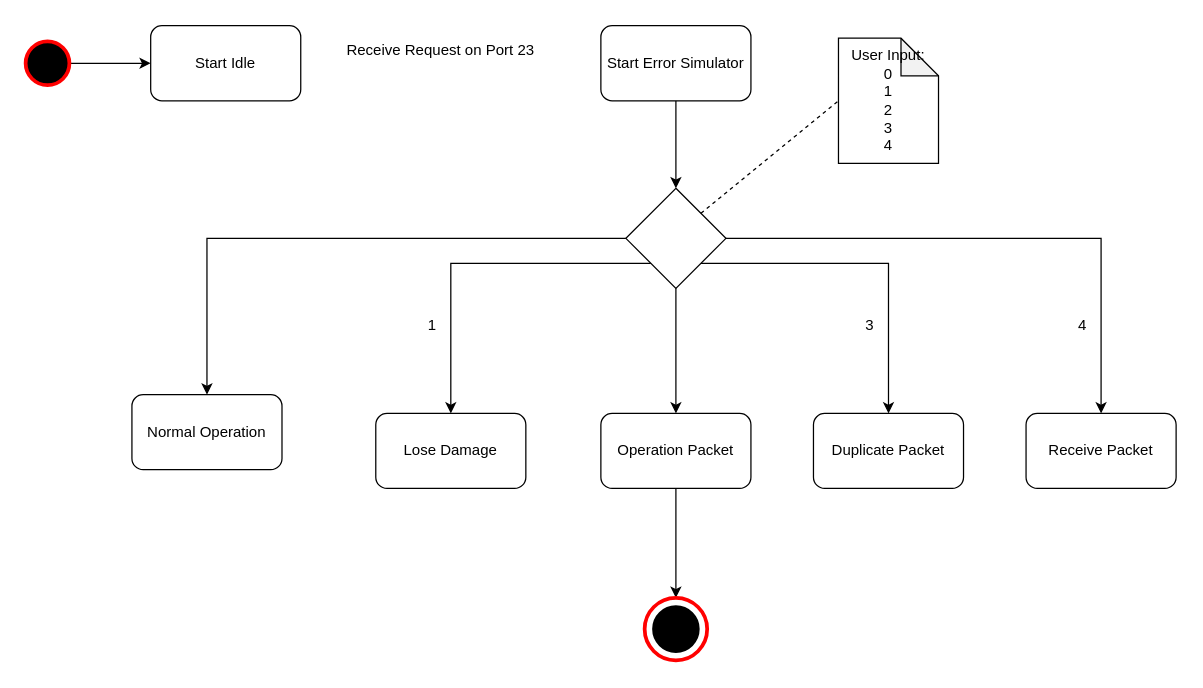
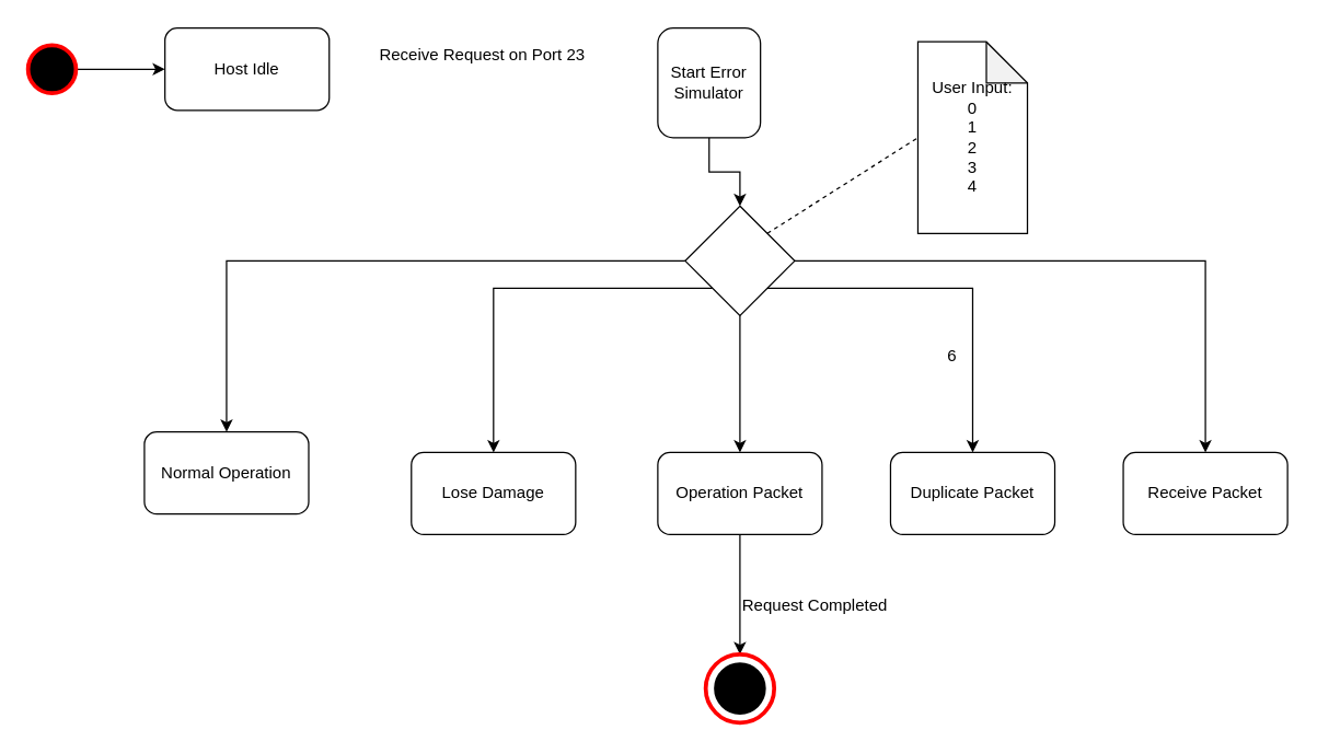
  <mxCell id="0" />
  <mxCell id="1" parent="0" />
- <mxCell id="2" value="&lt;div&gt;Start Idle&lt;/div&gt;" style="rounded=1;whiteSpace=wrap;html=1;" vertex="1" parent="1"><mxGeometry x="120" y="20" width="120" height="60" as="geometry" /></mxCell>
+ <mxCell id="2" value="&lt;div&gt;Host Idle&lt;/div&gt;" style="rounded=1;whiteSpace=wrap;html=1;" vertex="1" parent="1"><mxGeometry x="120" y="20" width="120" height="60" as="geometry" /></mxCell>
  <mxCell id="3" style="edgeStyle=orthogonalEdgeStyle;rounded=0;orthogonalLoop=1;jettySize=auto;html=1;exitX=0.5;exitY=1;exitDx=0;exitDy=0;entryX=0.5;entryY=0;entryDx=0;entryDy=0;" edge="1" parent="1" source="4" target="10"><mxGeometry relative="1" as="geometry" /></mxCell>
- <mxCell id="4" value="Start Error Simulator" style="rounded=1;whiteSpace=wrap;html=1;" vertex="1" parent="1"><mxGeometry x="480" y="20" width="120" height="60" as="geometry" /></mxCell>
+ <mxCell id="4" value="Start Error Simulator" style="rounded=1;whiteSpace=wrap;html=1;" vertex="1" parent="1"><mxGeometry x="480" y="20" width="75" height="80" as="geometry" /></mxCell>
  <mxCell id="5" style="edgeStyle=orthogonalEdgeStyle;rounded=0;orthogonalLoop=1;jettySize=auto;html=1;exitX=0.5;exitY=1;exitDx=0;exitDy=0;" edge="1" parent="1" source="10" target="14"><mxGeometry relative="1" as="geometry" /></mxCell>
  <mxCell id="6" style="edgeStyle=orthogonalEdgeStyle;rounded=0;orthogonalLoop=1;jettySize=auto;html=1;exitX=0;exitY=0.5;exitDx=0;exitDy=0;" edge="1" parent="1" source="10" target="11"><mxGeometry relative="1" as="geometry" /></mxCell>
  <mxCell id="7" style="edgeStyle=orthogonalEdgeStyle;rounded=0;orthogonalLoop=1;jettySize=auto;html=1;exitX=0;exitY=1;exitDx=0;exitDy=0;" edge="1" parent="1" source="10" target="12"><mxGeometry relative="1" as="geometry" /></mxCell>
  <mxCell id="8" style="edgeStyle=orthogonalEdgeStyle;rounded=0;orthogonalLoop=1;jettySize=auto;html=1;exitX=1;exitY=1;exitDx=0;exitDy=0;" edge="1" parent="1" source="10" target="15"><mxGeometry relative="1" as="geometry" /></mxCell>
  <mxCell id="9" style="edgeStyle=orthogonalEdgeStyle;rounded=0;orthogonalLoop=1;jettySize=auto;html=1;exitX=1;exitY=0.5;exitDx=0;exitDy=0;" edge="1" parent="1" source="10" target="16"><mxGeometry relative="1" as="geometry" /></mxCell>
  <mxCell id="10" value="" style="rhombus;whiteSpace=wrap;html=1;" vertex="1" parent="1"><mxGeometry x="500" y="150" width="80" height="80" as="geometry" /></mxCell>
  <mxCell id="11" value="Normal Operation" style="rounded=1;whiteSpace=wrap;html=1;" vertex="1" parent="1"><mxGeometry x="105" y="315" width="120" height="60" as="geometry" /></mxCell>
  <mxCell id="12" value="Lose Damage" style="rounded=1;whiteSpace=wrap;html=1;" vertex="1" parent="1"><mxGeometry x="300" y="330" width="120" height="60" as="geometry" /></mxCell>
  <mxCell id="13" style="edgeStyle=orthogonalEdgeStyle;rounded=0;orthogonalLoop=1;jettySize=auto;html=1;exitX=0.5;exitY=1;exitDx=0;exitDy=0;entryX=0.5;entryY=0;entryDx=0;entryDy=0;" edge="1" parent="1" source="14" target="26"><mxGeometry relative="1" as="geometry" /></mxCell>
  <mxCell id="14" value="Operation Packet" style="rounded=1;whiteSpace=wrap;html=1;" vertex="1" parent="1"><mxGeometry x="480" y="330" width="120" height="60" as="geometry" /></mxCell>
  <mxCell id="15" value="Duplicate Packet" style="rounded=1;whiteSpace=wrap;html=1;" vertex="1" parent="1"><mxGeometry x="650" y="330" width="120" height="60" as="geometry" /></mxCell>
  <mxCell id="16" value="Receive Packet" style="rounded=1;whiteSpace=wrap;html=1;" vertex="1" parent="1"><mxGeometry x="820" y="330" width="120" height="60" as="geometry" /></mxCell>
  <mxCell id="17" value="&lt;div&gt;Receive Request on Port 23&lt;/div&gt;" style="text;html=1;resizable=0;points=[];autosize=1;align=left;verticalAlign=top;spacingTop=-4;" vertex="1" parent="1"><mxGeometry x="275" y="30" width="170" height="20" as="geometry" /></mxCell>
- <mxCell id="18" value="&lt;div&gt;User Input:&lt;/div&gt;&lt;div&gt;0&lt;/div&gt;&lt;div&gt;1&lt;/div&gt;&lt;div&gt;2&lt;/div&gt;&lt;div&gt;3&lt;/div&gt;&lt;div&gt;4&lt;/div&gt;" style="shape=note;whiteSpace=wrap;html=1;backgroundOutline=1;darkOpacity=0.05;" vertex="1" parent="1"><mxGeometry x="670" y="30" width="80" height="100" as="geometry" /></mxCell>
+ <mxCell id="18" value="&lt;div&gt;User Input:&lt;/div&gt;&lt;div&gt;0&lt;/div&gt;&lt;div&gt;1&lt;/div&gt;&lt;div&gt;2&lt;/div&gt;&lt;div&gt;3&lt;/div&gt;&lt;div&gt;4&lt;/div&gt;" style="shape=note;whiteSpace=wrap;html=1;backgroundOutline=1;darkOpacity=0.05;" vertex="1" parent="1"><mxGeometry x="670" y="30" width="80" height="140" as="geometry" /></mxCell>
  <mxCell id="19" value="" style="endArrow=none;dashed=1;html=1;entryX=0;entryY=0.5;entryDx=0;entryDy=0;entryPerimeter=0;exitX=1;exitY=0;exitDx=0;exitDy=0;" edge="1" parent="1" source="10" target="18"><mxGeometry width="50" height="50" relative="1" as="geometry"><mxPoint x="560" y="175" as="sourcePoint" /><mxPoint x="610" y="125" as="targetPoint" /></mxGeometry></mxCell>
- <mxCell id="20" value="1" style="text;html=1;resizable=0;points=[];autosize=1;align=left;verticalAlign=top;spacingTop=-4;" vertex="1" parent="1"><mxGeometry x="340" y="250" width="20" height="20" as="geometry" /></mxCell>
- <mxCell id="21" value="3" style="text;html=1;resizable=0;points=[];autosize=1;align=left;verticalAlign=top;spacingTop=-4;" vertex="1" parent="1"><mxGeometry x="690" y="250" width="20" height="20" as="geometry" /></mxCell>
- <mxCell id="22" value="4" style="text;html=1;resizable=0;points=[];autosize=1;align=left;verticalAlign=top;spacingTop=-4;" vertex="1" parent="1"><mxGeometry x="860" y="250" width="20" height="20" as="geometry" /></mxCell>
+ <mxCell id="21" value="6" style="text;html=1;resizable=0;points=[];autosize=1;align=left;verticalAlign=top;spacingTop=-4;" vertex="1" parent="1"><mxGeometry x="690" y="250" width="20" height="20" as="geometry" /></mxCell>
  <mxCell id="23" style="edgeStyle=orthogonalEdgeStyle;rounded=0;orthogonalLoop=1;jettySize=auto;html=1;exitX=1;exitY=0.5;exitDx=0;exitDy=0;entryX=0;entryY=0.5;entryDx=0;entryDy=0;" edge="1" parent="1" source="24" target="2"><mxGeometry relative="1" as="geometry" /></mxCell>
  <mxCell id="24" value="" style="ellipse;whiteSpace=wrap;html=1;aspect=fixed;gradientColor=none;fillColor=#000000;strokeWidth=3;strokeColor=#FF0000;" vertex="1" parent="1"><mxGeometry x="20" y="32.5" width="35" height="35" as="geometry" /></mxCell>
  <mxCell id="25" value="" style="ellipse;whiteSpace=wrap;html=1;aspect=fixed;gradientColor=none;fillColor=#000000;strokeWidth=3;strokeColor=#000000;" vertex="1" parent="1"><mxGeometry x="522.5" y="485" width="35" height="35" as="geometry" /></mxCell>
  <mxCell id="26" value="" style="ellipse;whiteSpace=wrap;html=1;aspect=fixed;gradientColor=none;fillColor=none;strokeWidth=3;strokeColor=#FF0000;" vertex="1" parent="1"><mxGeometry x="515" y="477.5" width="50" height="50" as="geometry" /></mxCell>
+ <mxCell id="27" value="&lt;div&gt;Request Completed&lt;/div&gt;" style="text;html=1;resizable=0;points=[];autosize=1;align=left;verticalAlign=top;spacingTop=-4;" vertex="1" parent="1"><mxGeometry x="540" y="432" width="120" height="20" as="geometry" /></mxCell>
